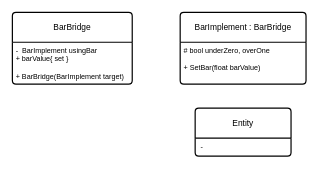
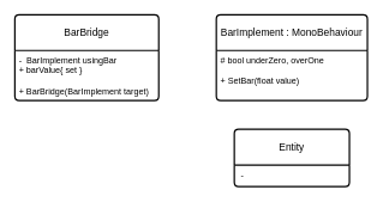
  <mxCell id="0" />
  <mxCell id="1" parent="0" />
  <mxCell id="2" value="BarBridge" style="swimlane;childLayout=stackLayout;horizontal=1;startSize=50;horizontalStack=0;rounded=1;fontSize=14;fontStyle=0;strokeWidth=2;resizeParent=0;resizeLast=1;shadow=0;dashed=0;align=center;arcSize=4;whiteSpace=wrap;html=1;" vertex="1" parent="1"><mxGeometry x="20" y="20" width="200" height="120" as="geometry" /></mxCell>
  <mxCell id="3" value="-&amp;nbsp; BarImplement usingBar&lt;br&gt;+ barValue{ set }&lt;br&gt;&lt;br&gt;+&amp;nbsp;BarBridge(BarImplement target)" style="align=left;strokeColor=none;fillColor=none;spacingLeft=4;fontSize=12;verticalAlign=top;resizable=0;rotatable=0;part=1;html=1;" vertex="1" parent="2"><mxGeometry y="50" width="200" height="70" as="geometry" /></mxCell>
- <mxCell id="4" value="BarImplement : BarBridge" style="swimlane;childLayout=stackLayout;horizontal=1;startSize=50;horizontalStack=0;rounded=1;fontSize=14;fontStyle=0;strokeWidth=2;resizeParent=0;resizeLast=1;shadow=0;dashed=0;align=center;arcSize=4;whiteSpace=wrap;html=1;" vertex="1" parent="1"><mxGeometry x="300" y="20" width="210" height="120" as="geometry" /></mxCell>
- <mxCell id="5" value="# bool underZero, overOne&lt;br&gt;&lt;br&gt;+&amp;nbsp;SetBar(float barValue)" style="align=left;strokeColor=none;fillColor=none;spacingLeft=4;fontSize=12;verticalAlign=top;resizable=0;rotatable=0;part=1;html=1;" vertex="1" parent="4"><mxGeometry y="50" width="210" height="70" as="geometry" /></mxCell>
+ <mxCell id="4" value="BarImplement : MonoBehaviour" style="swimlane;childLayout=stackLayout;horizontal=1;startSize=50;horizontalStack=0;rounded=1;fontSize=14;fontStyle=0;strokeWidth=2;resizeParent=0;resizeLast=1;shadow=0;dashed=0;align=center;arcSize=4;whiteSpace=wrap;html=1;" vertex="1" parent="1"><mxGeometry x="300" y="20" width="210" height="120" as="geometry" /></mxCell>
+ <mxCell id="5" value="# bool underZero, overOne&lt;br&gt;&lt;br&gt;+&amp;nbsp;SetBar(float value)" style="align=left;strokeColor=none;fillColor=none;spacingLeft=4;fontSize=12;verticalAlign=top;resizable=0;rotatable=0;part=1;html=1;" vertex="1" parent="4"><mxGeometry y="50" width="210" height="70" as="geometry" /></mxCell>
  <mxCell id="6" value="Entity" style="swimlane;childLayout=stackLayout;horizontal=1;startSize=50;horizontalStack=0;rounded=1;fontSize=14;fontStyle=0;strokeWidth=2;resizeParent=0;resizeLast=1;shadow=0;dashed=0;align=center;arcSize=4;whiteSpace=wrap;html=1;" vertex="1" parent="1"><mxGeometry x="325" y="180" width="160" height="80" as="geometry" /></mxCell>
  <mxCell id="7" value="&amp;nbsp;-&amp;nbsp;" style="align=left;strokeColor=none;fillColor=none;spacingLeft=4;fontSize=12;verticalAlign=top;resizable=0;rotatable=0;part=1;html=1;" vertex="1" parent="6"><mxGeometry y="50" width="160" height="30" as="geometry" /></mxCell>
